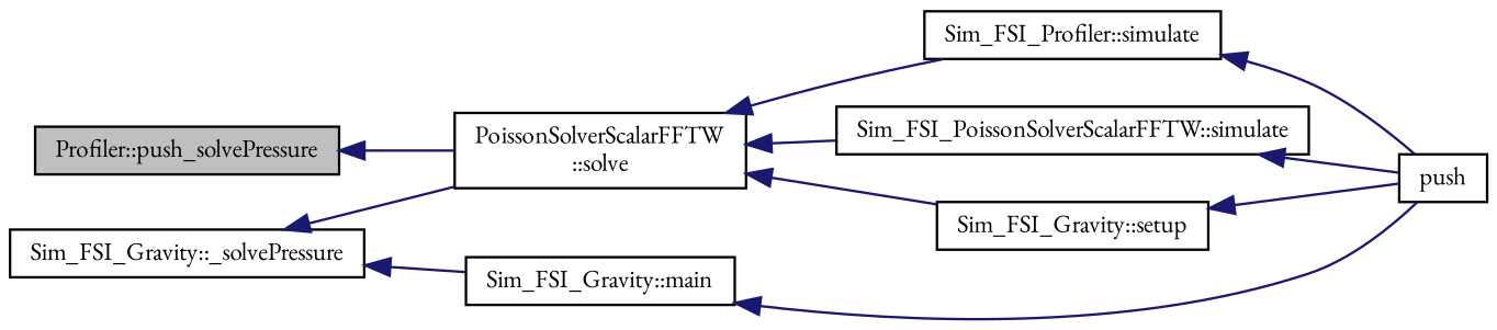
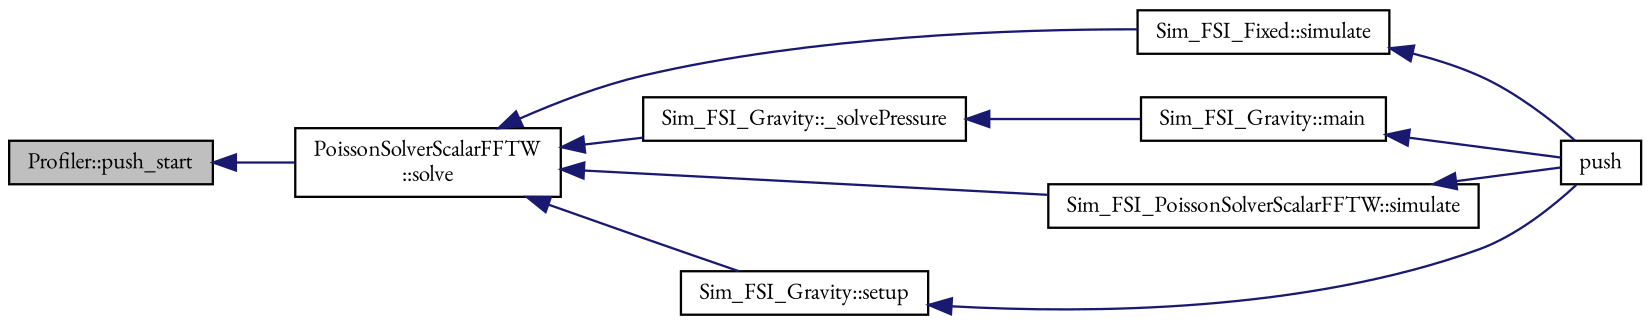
  digraph {
    fontname="EB Garamond"
    rankdir=LR
    node [color=black fillcolor=white fontname="EB Garamond" fontsize=10 shape=record style=filled]
    edge [color=midnightblue dir=back fontname="EB Garamond" fontsize=10 labelfontname=Helvetica labelfontsize=10 style=solid]
-   n1 [fillcolor=grey75 fontcolor=black height=0.2 label="Profiler::push_solvePressure" width=0.4]
+   n1 [fillcolor=grey75 fontcolor=black height=0.2 label="Profiler::push_start" width=0.4]
    n2 [height=0.2 label="PoissonSolverScalarFFTW\l::solve" width=0.4]
-   n3 [height=0.2 label="Sim_FSI_Profiler::simulate" width=0.4]
+   n3 [height=0.2 label="Sim_FSI_Fixed::simulate" width=0.4]
    n4 [height=0.2 label="Sim_FSI_Gravity::_solvePressure" width=0.4]
    n5 [height=0.2 label="Sim_FSI_PoissonSolverScalarFFTW::simulate" width=0.4]
    n6 [height=0.2 label="Sim_FSI_Gravity::setup" width=0.4]
    n7 [height=0.2 label=push width=0.4]
    n8 [height=0.2 label="Sim_FSI_Gravity::main" width=0.4]
    n1 -> n2
    n2 -> n3
-   n4 -> n2
+   n2 -> n4
    n2 -> n5
    n2 -> n6
    n3 -> n7
    n4 -> n8
    n5 -> n7
    n6 -> n7
    n8 -> n7
  }
